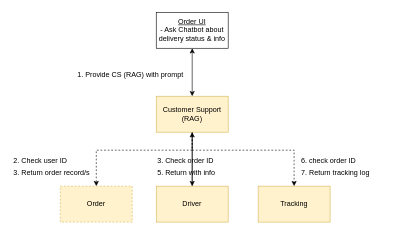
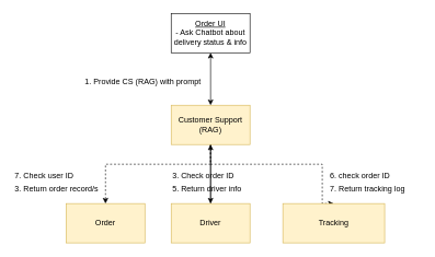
  <mxCell id="0" />
  <mxCell id="1" parent="0" />
  <mxCell id="2" value="&lt;u&gt;&lt;span style=&quot;background-color: transparent; color: light-dark(rgb(0, 0, 0), rgb(255, 255, 255));&quot;&gt;Order UI&lt;/span&gt;&lt;br&gt;&lt;/u&gt;&lt;span style=&quot;background-color: transparent; color: light-dark(rgb(0, 0, 0), rgb(255, 255, 255));&quot;&gt;- Ask Chatbot about delivery status &amp;amp; info&lt;/span&gt;" style="rounded=0;whiteSpace=wrap;html=1;align=center;" vertex="1" parent="1"><mxGeometry x="260" y="20" width="120" height="60" as="geometry" /></mxCell>
  <mxCell id="3" style="edgeStyle=orthogonalEdgeStyle;rounded=0;orthogonalLoop=1;jettySize=auto;html=1;exitX=0;exitY=0.5;exitDx=0;exitDy=0;entryX=0;entryY=0.5;entryDx=0;entryDy=0;" edge="1" parent="1" source="8" target="8"><mxGeometry relative="1" as="geometry" /></mxCell>
  <mxCell id="4" style="edgeStyle=orthogonalEdgeStyle;rounded=0;orthogonalLoop=1;jettySize=auto;html=1;exitX=0.5;exitY=1;exitDx=0;exitDy=0;" edge="1" parent="1" source="8"><mxGeometry relative="1" as="geometry"><mxPoint x="320" y="220" as="targetPoint" /></mxGeometry></mxCell>
  <mxCell id="5" style="edgeStyle=orthogonalEdgeStyle;rounded=0;orthogonalLoop=1;jettySize=auto;html=1;exitX=0.5;exitY=1;exitDx=0;exitDy=0;entryX=0.5;entryY=0;entryDx=0;entryDy=0;dashed=1;" edge="1" parent="1" source="8" target="10"><mxGeometry relative="1" as="geometry"><Array as="points"><mxPoint x="320" y="250" /><mxPoint x="160" y="250" /></Array></mxGeometry></mxCell>
  <mxCell id="6" style="edgeStyle=orthogonalEdgeStyle;rounded=0;orthogonalLoop=1;jettySize=auto;html=1;exitX=0.5;exitY=1;exitDx=0;exitDy=0;entryX=0.5;entryY=0;entryDx=0;entryDy=0;dashed=1;" edge="1" parent="1" source="8" target="13"><mxGeometry relative="1" as="geometry"><Array as="points"><mxPoint x="320" y="250" /><mxPoint x="490" y="250" /></Array></mxGeometry></mxCell>
  <mxCell id="7" style="edgeStyle=orthogonalEdgeStyle;rounded=0;orthogonalLoop=1;jettySize=auto;html=1;exitX=0.5;exitY=1;exitDx=0;exitDy=0;entryX=0.5;entryY=0;entryDx=0;entryDy=0;" edge="1" parent="1" source="8" target="12"><mxGeometry relative="1" as="geometry" /></mxCell>
  <mxCell id="8" value="Customer Support (RAG)" style="rounded=0;whiteSpace=wrap;html=1;fillColor=#fff2cc;strokeColor=#d6b656;" vertex="1" parent="1"><mxGeometry x="260" y="160" width="120" height="60" as="geometry" /></mxCell>
  <mxCell id="9" value="" style="endArrow=classic;startArrow=classic;html=1;rounded=0;exitX=0.5;exitY=0;exitDx=0;exitDy=0;" edge="1" parent="1" source="8"><mxGeometry width="50" height="50" relative="1" as="geometry"><mxPoint x="270" y="130" as="sourcePoint" /><mxPoint x="320" y="80" as="targetPoint" /></mxGeometry></mxCell>
- <mxCell id="10" value="Order" style="rounded=0;whiteSpace=wrap;html=1;fillColor=#fff2cc;strokeColor=#d6b656;dashed=1;" vertex="1" parent="1"><mxGeometry x="100" y="310" width="120" height="60" as="geometry" /></mxCell>
+ <mxCell id="10" value="Order" style="rounded=0;whiteSpace=wrap;html=1;fillColor=#fff2cc;strokeColor=#d6b656;" vertex="1" parent="1"><mxGeometry x="100" y="310" width="120" height="60" as="geometry" /></mxCell>
  <mxCell id="11" style="edgeStyle=orthogonalEdgeStyle;rounded=0;orthogonalLoop=1;jettySize=auto;html=1;exitX=0.5;exitY=0;exitDx=0;exitDy=0;entryX=0.5;entryY=1;entryDx=0;entryDy=0;" edge="1" parent="1" source="12" target="8"><mxGeometry relative="1" as="geometry" /></mxCell>
  <mxCell id="12" value="Driver" style="rounded=0;whiteSpace=wrap;html=1;fillColor=#fff2cc;strokeColor=#d6b656;" vertex="1" parent="1"><mxGeometry x="260" y="310" width="120" height="60" as="geometry" /></mxCell>
- <mxCell id="13" value="Tracking" style="rounded=0;whiteSpace=wrap;html=1;fillColor=#fff2cc;strokeColor=#d6b656;" vertex="1" parent="1"><mxGeometry x="430" y="310" width="120" height="60" as="geometry" /></mxCell>
+ <mxCell id="13" value="Tracking" style="rounded=0;whiteSpace=wrap;html=1;fillColor=#fff2cc;strokeColor=#d6b656;" vertex="1" parent="1"><mxGeometry x="430" y="310" width="155" height="60" as="geometry" /></mxCell>
  <mxCell id="14" value="&lt;ol&gt;&lt;li&gt;Provide CS (RAG) with prompt&lt;/li&gt;&lt;/ol&gt;" style="text;html=1;align=left;verticalAlign=middle;resizable=0;points=[];autosize=1;strokeColor=none;fillColor=none;" vertex="1" parent="1"><mxGeometry x="100" y="100" width="230" height="50" as="geometry" /></mxCell>
- <mxCell id="15" value="2. Check user ID" style="text;html=1;align=left;verticalAlign=middle;resizable=0;points=[];autosize=1;strokeColor=none;fillColor=none;" vertex="1" parent="1"><mxGeometry x="20" y="253" width="110" height="30" as="geometry" /></mxCell>
+ <mxCell id="15" value="7. Check user ID" style="text;html=1;align=left;verticalAlign=middle;resizable=0;points=[];autosize=1;strokeColor=none;fillColor=none;" vertex="1" parent="1"><mxGeometry x="20" y="253" width="110" height="30" as="geometry" /></mxCell>
  <mxCell id="16" value="3. Return order record/s" style="text;html=1;align=left;verticalAlign=middle;resizable=0;points=[];autosize=1;strokeColor=none;fillColor=none;" vertex="1" parent="1"><mxGeometry x="20" y="273" width="150" height="30" as="geometry" /></mxCell>
  <mxCell id="17" value="3. Check order ID" style="text;html=1;align=left;verticalAlign=middle;resizable=0;points=[];autosize=1;strokeColor=none;fillColor=none;" vertex="1" parent="1"><mxGeometry x="260" y="253" width="120" height="30" as="geometry" /></mxCell>
- <mxCell id="18" value="5. Return with info" style="text;html=1;align=left;verticalAlign=middle;resizable=0;points=[];autosize=1;strokeColor=none;fillColor=none;" vertex="1" parent="1"><mxGeometry x="260" y="273" width="130" height="30" as="geometry" /></mxCell>
+ <mxCell id="18" value="5. Return driver info" style="text;html=1;align=left;verticalAlign=middle;resizable=0;points=[];autosize=1;strokeColor=none;fillColor=none;" vertex="1" parent="1"><mxGeometry x="260" y="273" width="130" height="30" as="geometry" /></mxCell>
  <mxCell id="19" value="6. check order ID" style="text;html=1;align=left;verticalAlign=middle;resizable=0;points=[];autosize=1;strokeColor=none;fillColor=none;" vertex="1" parent="1"><mxGeometry x="500" y="253" width="110" height="30" as="geometry" /></mxCell>
  <mxCell id="20" value="7. Return tracking log" style="text;html=1;align=left;verticalAlign=middle;resizable=0;points=[];autosize=1;strokeColor=none;fillColor=none;" vertex="1" parent="1"><mxGeometry x="500" y="273" width="140" height="30" as="geometry" /></mxCell>
